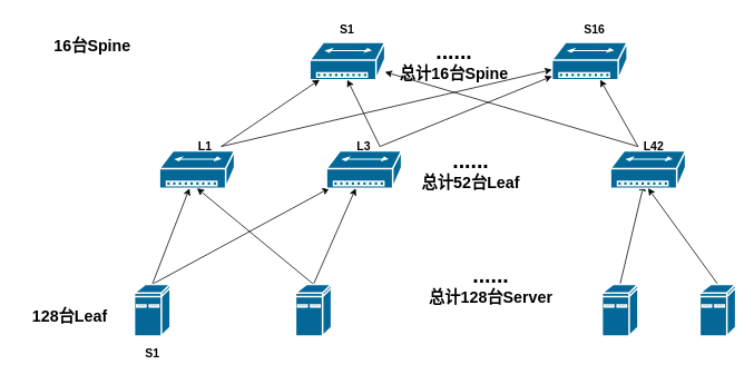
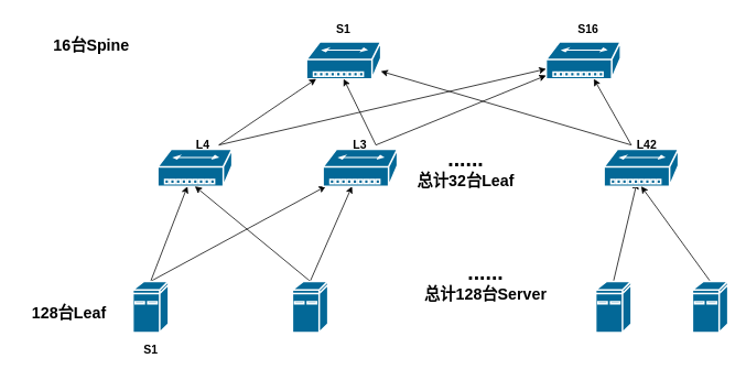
  <mxCell id="0" />
  <mxCell id="1" parent="0" />
  <mxCell id="2" style="rounded=0;orthogonalLoop=1;jettySize=auto;html=1;exitX=0.5;exitY=0;exitDx=0;exitDy=0;exitPerimeter=0;entryX=1;entryY=1;entryDx=0;entryDy=0;" edge="1" parent="1" source="4"><mxGeometry relative="1" as="geometry"><mxPoint x="226" y="225" as="targetPoint" /></mxGeometry></mxCell>
  <mxCell id="3" style="rounded=0;orthogonalLoop=1;jettySize=auto;html=1;exitX=0.5;exitY=0;exitDx=0;exitDy=0;exitPerimeter=0;" edge="1" parent="1" source="4" target="19"><mxGeometry relative="1" as="geometry" /></mxCell>
  <mxCell id="4" value="" style="shape=mxgraph.cisco.computers_and_peripherals.ibm_mini_as400;sketch=0;html=1;pointerEvents=1;dashed=0;fillColor=#036897;strokeColor=#ffffff;strokeWidth=2;verticalLabelPosition=bottom;verticalAlign=top;align=center;outlineConnect=0;" vertex="1" parent="1"><mxGeometry x="160" y="340" width="43" height="62" as="geometry" /></mxCell>
  <mxCell id="5" value="" style="shape=mxgraph.cisco.hubs_and_gateways.small_hub;sketch=0;html=1;pointerEvents=1;dashed=0;fillColor=#036897;strokeColor=#ffffff;strokeWidth=2;verticalLabelPosition=bottom;verticalAlign=top;align=center;outlineConnect=0;" vertex="1" parent="1"><mxGeometry x="190" y="180" width="90" height="45" as="geometry" /></mxCell>
  <mxCell id="6" style="rounded=0;orthogonalLoop=1;jettySize=auto;html=1;exitX=0.5;exitY=0;exitDx=0;exitDy=0;exitPerimeter=0;entryX=0.5;entryY=1;entryDx=0;entryDy=0;entryPerimeter=0;" edge="1" parent="1" source="8" target="5"><mxGeometry relative="1" as="geometry" /></mxCell>
  <mxCell id="7" style="rounded=0;orthogonalLoop=1;jettySize=auto;html=1;exitX=0.5;exitY=0;exitDx=0;exitDy=0;exitPerimeter=0;" edge="1" parent="1" source="8" target="19"><mxGeometry relative="1" as="geometry" /></mxCell>
  <mxCell id="8" value="" style="shape=mxgraph.cisco.computers_and_peripherals.ibm_mini_as400;sketch=0;html=1;pointerEvents=1;dashed=0;fillColor=#036897;strokeColor=#ffffff;strokeWidth=2;verticalLabelPosition=bottom;verticalAlign=top;align=center;outlineConnect=0;" vertex="1" parent="1"><mxGeometry x="353" y="340" width="43" height="62" as="geometry" /></mxCell>
  <mxCell id="9" style="rounded=0;orthogonalLoop=1;jettySize=auto;html=1;exitX=0.5;exitY=0;exitDx=0;exitDy=0;exitPerimeter=0;" edge="1" parent="1" source="10"><mxGeometry relative="1" as="geometry"><mxPoint x="770" y="220" as="targetPoint" /></mxGeometry></mxCell>
  <mxCell id="10" value="" style="shape=mxgraph.cisco.computers_and_peripherals.ibm_mini_as400;sketch=0;html=1;pointerEvents=1;dashed=0;fillColor=#036897;strokeColor=#ffffff;strokeWidth=2;verticalLabelPosition=bottom;verticalAlign=top;align=center;outlineConnect=0;" vertex="1" parent="1"><mxGeometry x="720" y="340" width="43" height="62" as="geometry" /></mxCell>
  <mxCell id="11" value="" style="shape=mxgraph.cisco.hubs_and_gateways.small_hub;sketch=0;html=1;pointerEvents=1;dashed=0;fillColor=#036897;strokeColor=#ffffff;strokeWidth=2;verticalLabelPosition=bottom;verticalAlign=top;align=center;outlineConnect=0;" vertex="1" parent="1"><mxGeometry x="370" y="50" width="90" height="45" as="geometry" /></mxCell>
  <mxCell id="12" value="" style="shape=mxgraph.cisco.hubs_and_gateways.small_hub;sketch=0;html=1;pointerEvents=1;dashed=0;fillColor=#036897;strokeColor=#ffffff;strokeWidth=2;verticalLabelPosition=bottom;verticalAlign=top;align=center;outlineConnect=0;" vertex="1" parent="1"><mxGeometry x="730" y="180" width="90" height="45" as="geometry" /></mxCell>
  <mxCell id="13" value="" style="shape=mxgraph.cisco.hubs_and_gateways.small_hub;sketch=0;html=1;pointerEvents=1;dashed=0;fillColor=#036897;strokeColor=#ffffff;strokeWidth=2;verticalLabelPosition=bottom;verticalAlign=top;align=center;outlineConnect=0;" vertex="1" parent="1"><mxGeometry x="660" y="50" width="90" height="45" as="geometry" /></mxCell>
  <mxCell id="14" style="rounded=0;orthogonalLoop=1;jettySize=auto;html=1;exitX=0.5;exitY=0;exitDx=0;exitDy=0;exitPerimeter=0;entryX=0.5;entryY=1;entryDx=0;entryDy=0;entryPerimeter=0;" edge="1" parent="1" source="15" target="12"><mxGeometry relative="1" as="geometry" /></mxCell>
  <mxCell id="15" value="" style="shape=mxgraph.cisco.computers_and_peripherals.ibm_mini_as400;sketch=0;html=1;pointerEvents=1;dashed=0;fillColor=#036897;strokeColor=#ffffff;strokeWidth=2;verticalLabelPosition=bottom;verticalAlign=top;align=center;outlineConnect=0;" vertex="1" parent="1"><mxGeometry x="837" y="340" width="43" height="62" as="geometry" /></mxCell>
  <mxCell id="16" value="&lt;b style=&quot;&quot;&gt;&lt;span style=&quot;font-size: 26px;&quot;&gt;......&lt;/span&gt;&lt;br&gt;&lt;font style=&quot;font-size: 19px;&quot;&gt;总计128台Server&lt;/font&gt;&lt;/b&gt;" style="text;strokeColor=none;align=center;fillColor=none;html=1;verticalAlign=middle;whiteSpace=wrap;rounded=0;" vertex="1" parent="1"><mxGeometry x="464" y="304" width="246" height="74" as="geometry" /></mxCell>
- <mxCell id="17" value="&lt;b style=&quot;&quot;&gt;&lt;span style=&quot;font-size: 26px;&quot;&gt;......&lt;/span&gt;&lt;br&gt;&lt;font style=&quot;font-size: 19px;&quot;&gt;总计52台Leaf&lt;/font&gt;&lt;/b&gt;" style="text;strokeColor=none;align=center;fillColor=none;html=1;verticalAlign=middle;whiteSpace=wrap;rounded=0;" vertex="1" parent="1"><mxGeometry x="440" y="165" width="246" height="75" as="geometry" /></mxCell>
- <mxCell id="18" value="&lt;b style=&quot;&quot;&gt;&lt;span style=&quot;font-size: 26px;&quot;&gt;......&lt;/span&gt;&lt;br&gt;&lt;font style=&quot;font-size: 19px;&quot;&gt;总计16台Spine&lt;/font&gt;&lt;/b&gt;" style="text;strokeColor=none;align=center;fillColor=none;html=1;verticalAlign=middle;whiteSpace=wrap;rounded=0;" vertex="1" parent="1"><mxGeometry x="460" y="42.5" width="166" height="60" as="geometry" /></mxCell>
+ <mxCell id="17" value="&lt;b style=&quot;&quot;&gt;&lt;span style=&quot;font-size: 26px;&quot;&gt;......&lt;/span&gt;&lt;br&gt;&lt;font style=&quot;font-size: 19px;&quot;&gt;总计32台Leaf&lt;/font&gt;&lt;/b&gt;" style="text;strokeColor=none;align=center;fillColor=none;html=1;verticalAlign=middle;whiteSpace=wrap;rounded=0;" vertex="1" parent="1"><mxGeometry x="440" y="165" width="246" height="75" as="geometry" /></mxCell>
  <mxCell id="19" value="" style="shape=mxgraph.cisco.hubs_and_gateways.small_hub;sketch=0;html=1;pointerEvents=1;dashed=0;fillColor=#036897;strokeColor=#ffffff;strokeWidth=2;verticalLabelPosition=bottom;verticalAlign=top;align=center;outlineConnect=0;" vertex="1" parent="1"><mxGeometry x="390" y="180" width="90" height="45" as="geometry" /></mxCell>
  <mxCell id="20" style="rounded=0;orthogonalLoop=1;jettySize=auto;html=1;exitX=1;exitY=0.5;exitDx=0;exitDy=0;" edge="1" parent="1" source="22" target="11"><mxGeometry relative="1" as="geometry" /></mxCell>
  <mxCell id="21" style="rounded=0;orthogonalLoop=1;jettySize=auto;html=1;exitX=1;exitY=0.5;exitDx=0;exitDy=0;" edge="1" parent="1" source="22" target="13"><mxGeometry relative="1" as="geometry" /></mxCell>
- <mxCell id="22" value="&lt;b style=&quot;&quot;&gt;&lt;font style=&quot;font-size: 14px;&quot;&gt;L1&lt;/font&gt;&lt;/b&gt;" style="text;strokeColor=none;align=center;fillColor=none;html=1;verticalAlign=middle;whiteSpace=wrap;rounded=0;" vertex="1" parent="1"><mxGeometry x="226" y="160" width="38" height="30" as="geometry" /></mxCell>
+ <mxCell id="22" value="&lt;b style=&quot;&quot;&gt;&lt;font style=&quot;font-size: 14px;&quot;&gt;L4&lt;/font&gt;&lt;/b&gt;" style="text;strokeColor=none;align=center;fillColor=none;html=1;verticalAlign=middle;whiteSpace=wrap;rounded=0;" vertex="1" parent="1"><mxGeometry x="226" y="160" width="38" height="30" as="geometry" /></mxCell>
  <mxCell id="23" style="rounded=0;orthogonalLoop=1;jettySize=auto;html=1;exitX=1;exitY=0.5;exitDx=0;exitDy=0;entryX=0.5;entryY=1;entryDx=0;entryDy=0;entryPerimeter=0;" edge="1" parent="1" source="25" target="11"><mxGeometry relative="1" as="geometry" /></mxCell>
  <mxCell id="24" style="rounded=0;orthogonalLoop=1;jettySize=auto;html=1;exitX=1;exitY=0.5;exitDx=0;exitDy=0;" edge="1" parent="1" source="25" target="13"><mxGeometry relative="1" as="geometry" /></mxCell>
  <mxCell id="25" value="&lt;b style=&quot;&quot;&gt;&lt;font style=&quot;font-size: 14px;&quot;&gt;L3&lt;/font&gt;&lt;/b&gt;" style="text;strokeColor=none;align=center;fillColor=none;html=1;verticalAlign=middle;whiteSpace=wrap;rounded=0;" vertex="1" parent="1"><mxGeometry x="416" y="160" width="38" height="30" as="geometry" /></mxCell>
  <mxCell id="26" style="rounded=0;orthogonalLoop=1;jettySize=auto;html=1;exitX=0;exitY=0.5;exitDx=0;exitDy=0;" edge="1" parent="1" source="28" target="13"><mxGeometry relative="1" as="geometry" /></mxCell>
  <mxCell id="27" style="rounded=0;orthogonalLoop=1;jettySize=auto;html=1;exitX=0;exitY=0.5;exitDx=0;exitDy=0;" edge="1" parent="1" source="28" target="11"><mxGeometry relative="1" as="geometry" /></mxCell>
  <mxCell id="28" value="&lt;b style=&quot;&quot;&gt;&lt;font style=&quot;font-size: 14px;&quot;&gt;L42&lt;/font&gt;&lt;/b&gt;" style="text;strokeColor=none;align=center;fillColor=none;html=1;verticalAlign=middle;whiteSpace=wrap;rounded=0;" vertex="1" parent="1"><mxGeometry x="763" y="160" width="38" height="30" as="geometry" /></mxCell>
  <mxCell id="29" value="&lt;span style=&quot;font-size: 14px;&quot;&gt;&lt;b&gt;S1&lt;/b&gt;&lt;/span&gt;" style="text;strokeColor=none;align=center;fillColor=none;html=1;verticalAlign=middle;whiteSpace=wrap;rounded=0;" vertex="1" parent="1"><mxGeometry x="396" y="20" width="38" height="30" as="geometry" /></mxCell>
  <mxCell id="30" value="&lt;span style=&quot;font-size: 14px;&quot;&gt;&lt;b&gt;S16&lt;/b&gt;&lt;/span&gt;" style="text;strokeColor=none;align=center;fillColor=none;html=1;verticalAlign=middle;whiteSpace=wrap;rounded=0;" vertex="1" parent="1"><mxGeometry x="692" y="20" width="38" height="30" as="geometry" /></mxCell>
  <mxCell id="31" value="&lt;b style=&quot;&quot;&gt;&lt;font style=&quot;font-size: 14px;&quot;&gt;S1&lt;/font&gt;&lt;/b&gt;" style="text;strokeColor=none;align=center;fillColor=none;html=1;verticalAlign=middle;whiteSpace=wrap;rounded=0;" vertex="1" parent="1"><mxGeometry x="162.5" y="408" width="38" height="30" as="geometry" /></mxCell>
  <mxCell id="32" value="&lt;b style=&quot;&quot;&gt;&lt;font style=&quot;font-size: 19px;&quot;&gt;128台Leaf&lt;/font&gt;&lt;/b&gt;" style="text;strokeColor=none;align=center;fillColor=none;html=1;verticalAlign=middle;whiteSpace=wrap;rounded=0;" vertex="1" parent="1"><mxGeometry x="20" y="350" width="126" height="58" as="geometry" /></mxCell>
  <mxCell id="33" value="&lt;b style=&quot;&quot;&gt;&lt;font style=&quot;font-size: 19px;&quot;&gt;16台Spine&lt;/font&gt;&lt;/b&gt;" style="text;strokeColor=none;align=center;fillColor=none;html=1;verticalAlign=middle;whiteSpace=wrap;rounded=0;" vertex="1" parent="1"><mxGeometry x="60" y="42.5" width="100" height="25" as="geometry" /></mxCell>
